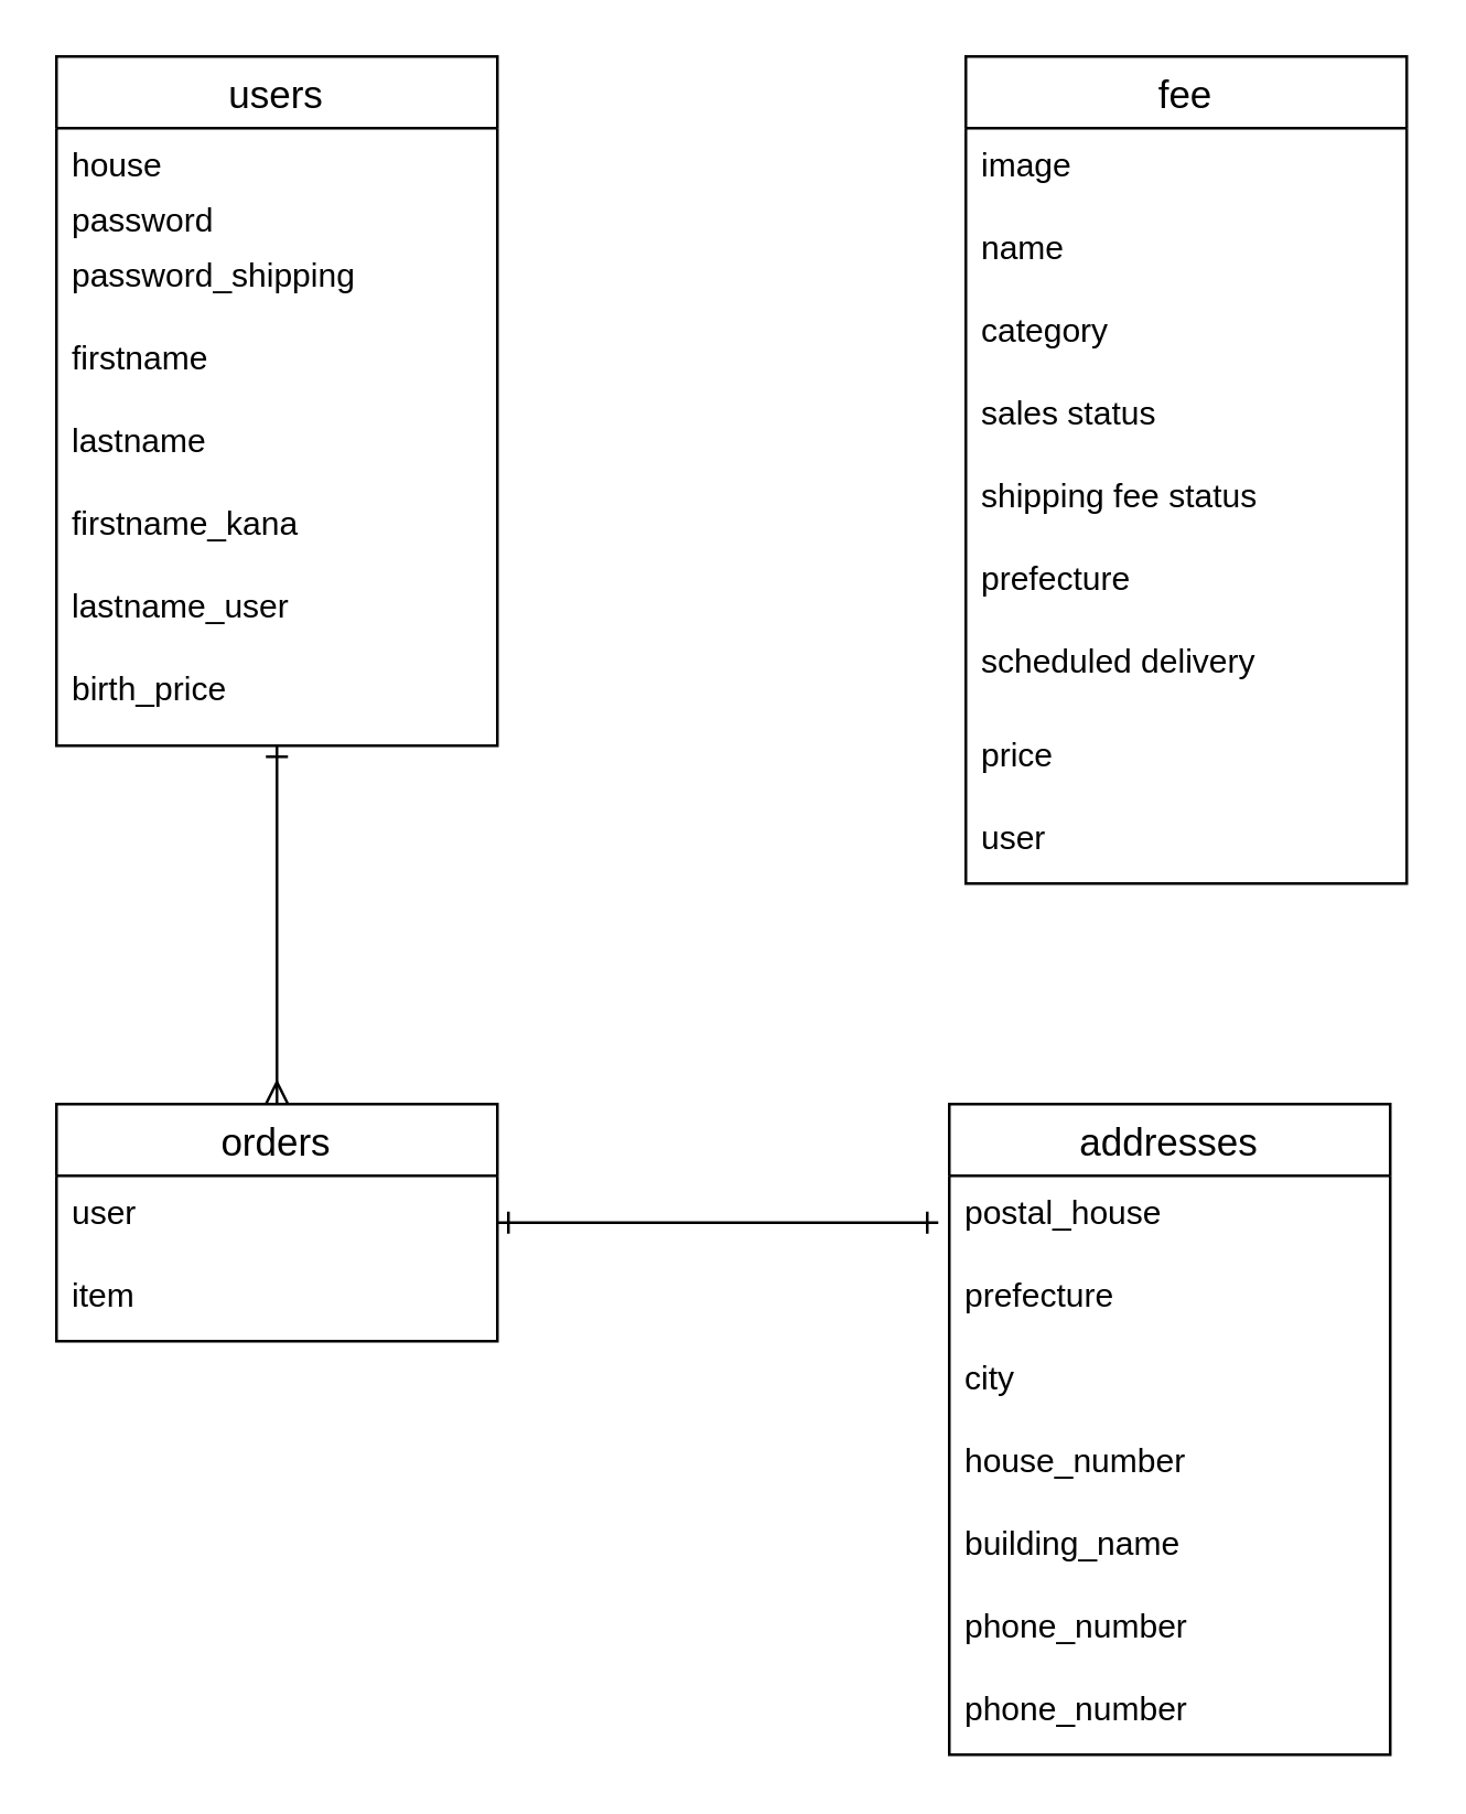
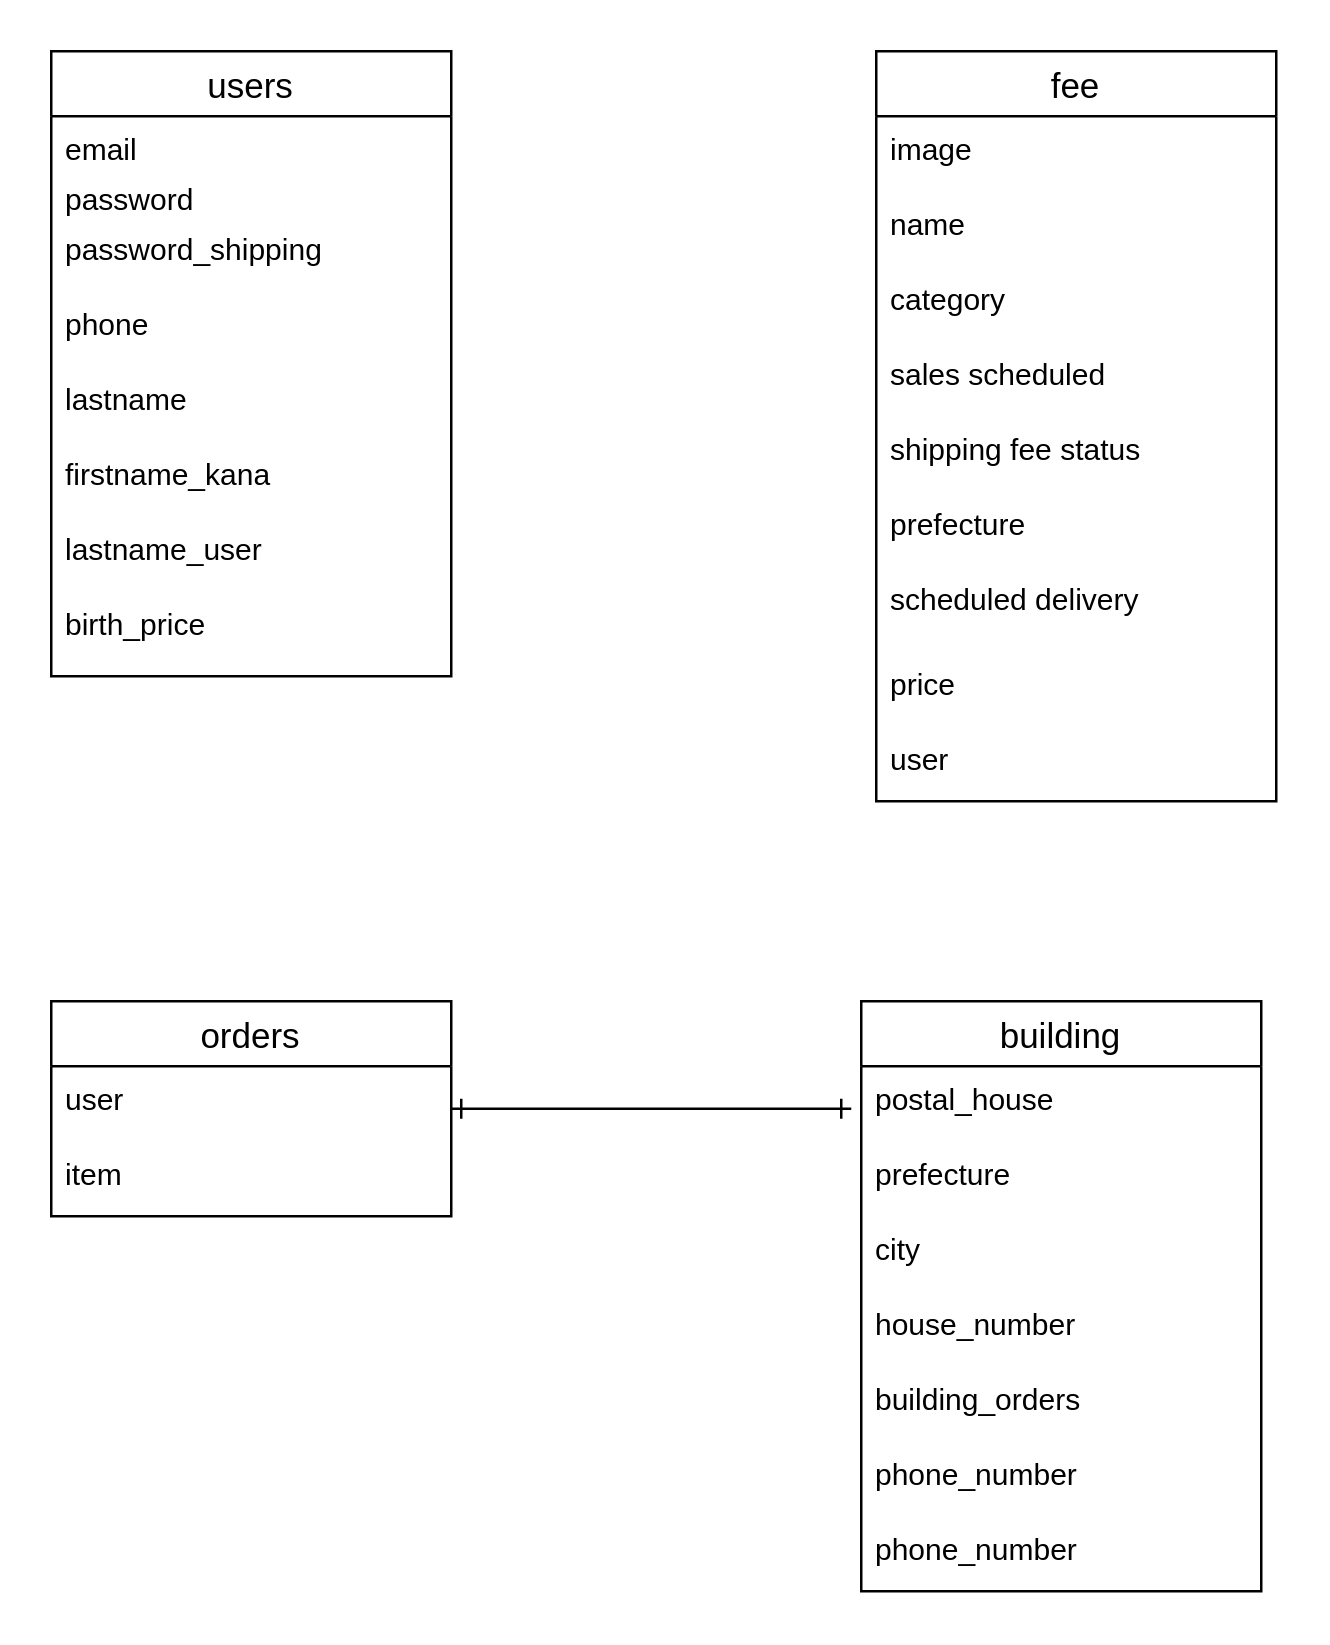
  <mxCell id="0" />
  <mxCell id="1" parent="0" />
  <mxCell id="2" value="users" style="swimlane;fontStyle=0;childLayout=stackLayout;horizontal=1;startSize=26;horizontalStack=0;resizeParent=1;resizeParentMax=0;resizeLast=0;collapsible=1;marginBottom=0;align=center;fontSize=14;" vertex="1" parent="1"><mxGeometry x="20" y="20" width="160" height="250" as="geometry" /></mxCell>
- <mxCell id="3" value="house " style="text;strokeColor=none;fillColor=none;spacingLeft=4;spacingRight=4;overflow=hidden;rotatable=0;points=[[0,0.5],[1,0.5]];portConstraint=eastwest;fontSize=12;" vertex="1" parent="2"><mxGeometry y="26" width="160" height="20" as="geometry" /></mxCell>
+ <mxCell id="3" value="email " style="text;strokeColor=none;fillColor=none;spacingLeft=4;spacingRight=4;overflow=hidden;rotatable=0;points=[[0,0.5],[1,0.5]];portConstraint=eastwest;fontSize=12;" vertex="1" parent="2"><mxGeometry y="26" width="160" height="20" as="geometry" /></mxCell>
  <mxCell id="4" value="password" style="text;strokeColor=none;fillColor=none;spacingLeft=4;spacingRight=4;overflow=hidden;rotatable=0;points=[[0,0.5],[1,0.5]];portConstraint=eastwest;fontSize=12;" vertex="1" parent="2"><mxGeometry y="46" width="160" height="20" as="geometry" /></mxCell>
  <mxCell id="5" value="password_shipping " style="text;strokeColor=none;fillColor=none;spacingLeft=4;spacingRight=4;overflow=hidden;rotatable=0;points=[[0,0.5],[1,0.5]];portConstraint=eastwest;fontSize=12;" vertex="1" parent="2"><mxGeometry y="66" width="160" height="30" as="geometry" /></mxCell>
- <mxCell id="6" value="firstname" style="text;strokeColor=none;fillColor=none;spacingLeft=4;spacingRight=4;overflow=hidden;rotatable=0;points=[[0,0.5],[1,0.5]];portConstraint=eastwest;fontSize=12;" vertex="1" parent="2"><mxGeometry y="96" width="160" height="30" as="geometry" /></mxCell>
+ <mxCell id="6" value="phone" style="text;strokeColor=none;fillColor=none;spacingLeft=4;spacingRight=4;overflow=hidden;rotatable=0;points=[[0,0.5],[1,0.5]];portConstraint=eastwest;fontSize=12;" vertex="1" parent="2"><mxGeometry y="96" width="160" height="30" as="geometry" /></mxCell>
  <mxCell id="7" value="lastname" style="text;strokeColor=none;fillColor=none;spacingLeft=4;spacingRight=4;overflow=hidden;rotatable=0;points=[[0,0.5],[1,0.5]];portConstraint=eastwest;fontSize=12;" vertex="1" parent="2"><mxGeometry y="126" width="160" height="30" as="geometry" /></mxCell>
  <mxCell id="8" value="firstname_kana" style="text;strokeColor=none;fillColor=none;spacingLeft=4;spacingRight=4;overflow=hidden;rotatable=0;points=[[0,0.5],[1,0.5]];portConstraint=eastwest;fontSize=12;" vertex="1" parent="2"><mxGeometry y="156" width="160" height="30" as="geometry" /></mxCell>
  <mxCell id="9" value="lastname_user" style="text;strokeColor=none;fillColor=none;spacingLeft=4;spacingRight=4;overflow=hidden;rotatable=0;points=[[0,0.5],[1,0.5]];portConstraint=eastwest;fontSize=12;" vertex="1" parent="2"><mxGeometry y="186" width="160" height="30" as="geometry" /></mxCell>
  <mxCell id="10" value="birth_price    " style="text;strokeColor=none;fillColor=none;spacingLeft=4;spacingRight=4;overflow=hidden;rotatable=0;points=[[0,0.5],[1,0.5]];portConstraint=eastwest;fontSize=12;" vertex="1" parent="2"><mxGeometry y="216" width="160" height="34" as="geometry" /></mxCell>
  <mxCell id="11" value="fee" style="swimlane;fontStyle=0;childLayout=stackLayout;horizontal=1;startSize=26;horizontalStack=0;resizeParent=1;resizeParentMax=0;resizeLast=0;collapsible=1;marginBottom=0;align=center;fontSize=14;" vertex="1" parent="1"><mxGeometry x="350" y="20" width="160" height="300" as="geometry" /></mxCell>
  <mxCell id="12" value="image&#10;" style="text;strokeColor=none;fillColor=none;spacingLeft=4;spacingRight=4;overflow=hidden;rotatable=0;points=[[0,0.5],[1,0.5]];portConstraint=eastwest;fontSize=12;" vertex="1" parent="11"><mxGeometry y="26" width="160" height="30" as="geometry" /></mxCell>
  <mxCell id="13" value="name" style="text;strokeColor=none;fillColor=none;spacingLeft=4;spacingRight=4;overflow=hidden;rotatable=0;points=[[0,0.5],[1,0.5]];portConstraint=eastwest;fontSize=12;" vertex="1" parent="11"><mxGeometry y="56" width="160" height="30" as="geometry" /></mxCell>
  <mxCell id="14" value="category" style="text;strokeColor=none;fillColor=none;spacingLeft=4;spacingRight=4;overflow=hidden;rotatable=0;points=[[0,0.5],[1,0.5]];portConstraint=eastwest;fontSize=12;" vertex="1" parent="11"><mxGeometry y="86" width="160" height="30" as="geometry" /></mxCell>
- <mxCell id="15" value="sales status" style="text;strokeColor=none;fillColor=none;spacingLeft=4;spacingRight=4;overflow=hidden;rotatable=0;points=[[0,0.5],[1,0.5]];portConstraint=eastwest;fontSize=12;" vertex="1" parent="11"><mxGeometry y="116" width="160" height="30" as="geometry" /></mxCell>
+ <mxCell id="15" value="sales scheduled" style="text;strokeColor=none;fillColor=none;spacingLeft=4;spacingRight=4;overflow=hidden;rotatable=0;points=[[0,0.5],[1,0.5]];portConstraint=eastwest;fontSize=12;" vertex="1" parent="11"><mxGeometry y="116" width="160" height="30" as="geometry" /></mxCell>
  <mxCell id="16" value="shipping fee status" style="text;strokeColor=none;fillColor=none;spacingLeft=4;spacingRight=4;overflow=hidden;rotatable=0;points=[[0,0.5],[1,0.5]];portConstraint=eastwest;fontSize=12;" vertex="1" parent="11"><mxGeometry y="146" width="160" height="30" as="geometry" /></mxCell>
  <mxCell id="17" value="prefecture" style="text;strokeColor=none;fillColor=none;spacingLeft=4;spacingRight=4;overflow=hidden;rotatable=0;points=[[0,0.5],[1,0.5]];portConstraint=eastwest;fontSize=12;" vertex="1" parent="11"><mxGeometry y="176" width="160" height="30" as="geometry" /></mxCell>
  <mxCell id="18" value="scheduled delivery" style="text;strokeColor=none;fillColor=none;spacingLeft=4;spacingRight=4;overflow=hidden;rotatable=0;points=[[0,0.5],[1,0.5]];portConstraint=eastwest;fontSize=12;" vertex="1" parent="11"><mxGeometry y="206" width="160" height="34" as="geometry" /></mxCell>
  <mxCell id="19" value="price" style="text;strokeColor=none;fillColor=none;spacingLeft=4;spacingRight=4;overflow=hidden;rotatable=0;points=[[0,0.5],[1,0.5]];portConstraint=eastwest;fontSize=12;" vertex="1" parent="11"><mxGeometry y="240" width="160" height="30" as="geometry" /></mxCell>
  <mxCell id="20" value="user" style="text;strokeColor=none;fillColor=none;spacingLeft=4;spacingRight=4;overflow=hidden;rotatable=0;points=[[0,0.5],[1,0.5]];portConstraint=eastwest;fontSize=12;" vertex="1" parent="11"><mxGeometry y="270" width="160" height="30" as="geometry" /></mxCell>
  <mxCell id="21" style="edgeStyle=none;html=1;startArrow=ERone;startFill=0;endArrow=ERone;endFill=0;" edge="1" parent="1" source="22"><mxGeometry relative="1" as="geometry"><mxPoint x="340" y="443" as="targetPoint" /></mxGeometry></mxCell>
  <mxCell id="22" value="orders" style="swimlane;fontStyle=0;childLayout=stackLayout;horizontal=1;startSize=26;horizontalStack=0;resizeParent=1;resizeParentMax=0;resizeLast=0;collapsible=1;marginBottom=0;align=center;fontSize=14;" vertex="1" parent="1"><mxGeometry x="20" y="400" width="160" height="86" as="geometry" /></mxCell>
  <mxCell id="23" value="user" style="text;strokeColor=none;fillColor=none;spacingLeft=4;spacingRight=4;overflow=hidden;rotatable=0;points=[[0,0.5],[1,0.5]];portConstraint=eastwest;fontSize=12;" vertex="1" parent="22"><mxGeometry y="26" width="160" height="30" as="geometry" /></mxCell>
  <mxCell id="24" value="item" style="text;strokeColor=none;fillColor=none;spacingLeft=4;spacingRight=4;overflow=hidden;rotatable=0;points=[[0,0.5],[1,0.5]];portConstraint=eastwest;fontSize=12;" vertex="1" parent="22"><mxGeometry y="56" width="160" height="30" as="geometry" /></mxCell>
- <mxCell id="25" value="addresses" style="swimlane;fontStyle=0;childLayout=stackLayout;horizontal=1;startSize=26;horizontalStack=0;resizeParent=1;resizeParentMax=0;resizeLast=0;collapsible=1;marginBottom=0;align=center;fontSize=14;" vertex="1" parent="1"><mxGeometry x="344" y="400" width="160" height="236" as="geometry" /></mxCell>
+ <mxCell id="25" value="building" style="swimlane;fontStyle=0;childLayout=stackLayout;horizontal=1;startSize=26;horizontalStack=0;resizeParent=1;resizeParentMax=0;resizeLast=0;collapsible=1;marginBottom=0;align=center;fontSize=14;" vertex="1" parent="1"><mxGeometry x="344" y="400" width="160" height="236" as="geometry" /></mxCell>
  <mxCell id="26" value="postal_house " style="text;strokeColor=none;fillColor=none;spacingLeft=4;spacingRight=4;overflow=hidden;rotatable=0;points=[[0,0.5],[1,0.5]];portConstraint=eastwest;fontSize=12;" vertex="1" parent="25"><mxGeometry y="26" width="160" height="30" as="geometry" /></mxCell>
  <mxCell id="27" value="prefecture" style="text;strokeColor=none;fillColor=none;spacingLeft=4;spacingRight=4;overflow=hidden;rotatable=0;points=[[0,0.5],[1,0.5]];portConstraint=eastwest;fontSize=12;" vertex="1" parent="25"><mxGeometry y="56" width="160" height="30" as="geometry" /></mxCell>
  <mxCell id="28" value="city" style="text;strokeColor=none;fillColor=none;spacingLeft=4;spacingRight=4;overflow=hidden;rotatable=0;points=[[0,0.5],[1,0.5]];portConstraint=eastwest;fontSize=12;" vertex="1" parent="25"><mxGeometry y="86" width="160" height="30" as="geometry" /></mxCell>
  <mxCell id="29" value="house_number" style="text;strokeColor=none;fillColor=none;spacingLeft=4;spacingRight=4;overflow=hidden;rotatable=0;points=[[0,0.5],[1,0.5]];portConstraint=eastwest;fontSize=12;" vertex="1" parent="25"><mxGeometry y="116" width="160" height="30" as="geometry" /></mxCell>
- <mxCell id="30" value="building_name" style="text;strokeColor=none;fillColor=none;spacingLeft=4;spacingRight=4;overflow=hidden;rotatable=0;points=[[0,0.5],[1,0.5]];portConstraint=eastwest;fontSize=12;" vertex="1" parent="25"><mxGeometry y="146" width="160" height="30" as="geometry" /></mxCell>
+ <mxCell id="30" value="building_orders" style="text;strokeColor=none;fillColor=none;spacingLeft=4;spacingRight=4;overflow=hidden;rotatable=0;points=[[0,0.5],[1,0.5]];portConstraint=eastwest;fontSize=12;" vertex="1" parent="25"><mxGeometry y="146" width="160" height="30" as="geometry" /></mxCell>
  <mxCell id="31" value="phone_number" style="text;strokeColor=none;fillColor=none;spacingLeft=4;spacingRight=4;overflow=hidden;rotatable=0;points=[[0,0.5],[1,0.5]];portConstraint=eastwest;fontSize=12;" vertex="1" parent="25"><mxGeometry y="176" width="160" height="30" as="geometry" /></mxCell>
  <mxCell id="32" value="phone_number" style="text;strokeColor=none;fillColor=none;spacingLeft=4;spacingRight=4;overflow=hidden;rotatable=0;points=[[0,0.5],[1,0.5]];portConstraint=eastwest;fontSize=12;" vertex="1" parent="25"><mxGeometry y="206" width="160" height="30" as="geometry" /></mxCell>
- <mxCell id="33" style="edgeStyle=none;html=1;entryX=0.5;entryY=0;entryDx=0;entryDy=0;endArrow=ERmany;endFill=0;startArrow=ERone;startFill=0;" edge="1" parent="1" source="10" target="22"><mxGeometry relative="1" as="geometry"><mxPoint x="100" y="390" as="targetPoint" /></mxGeometry></mxCell>
